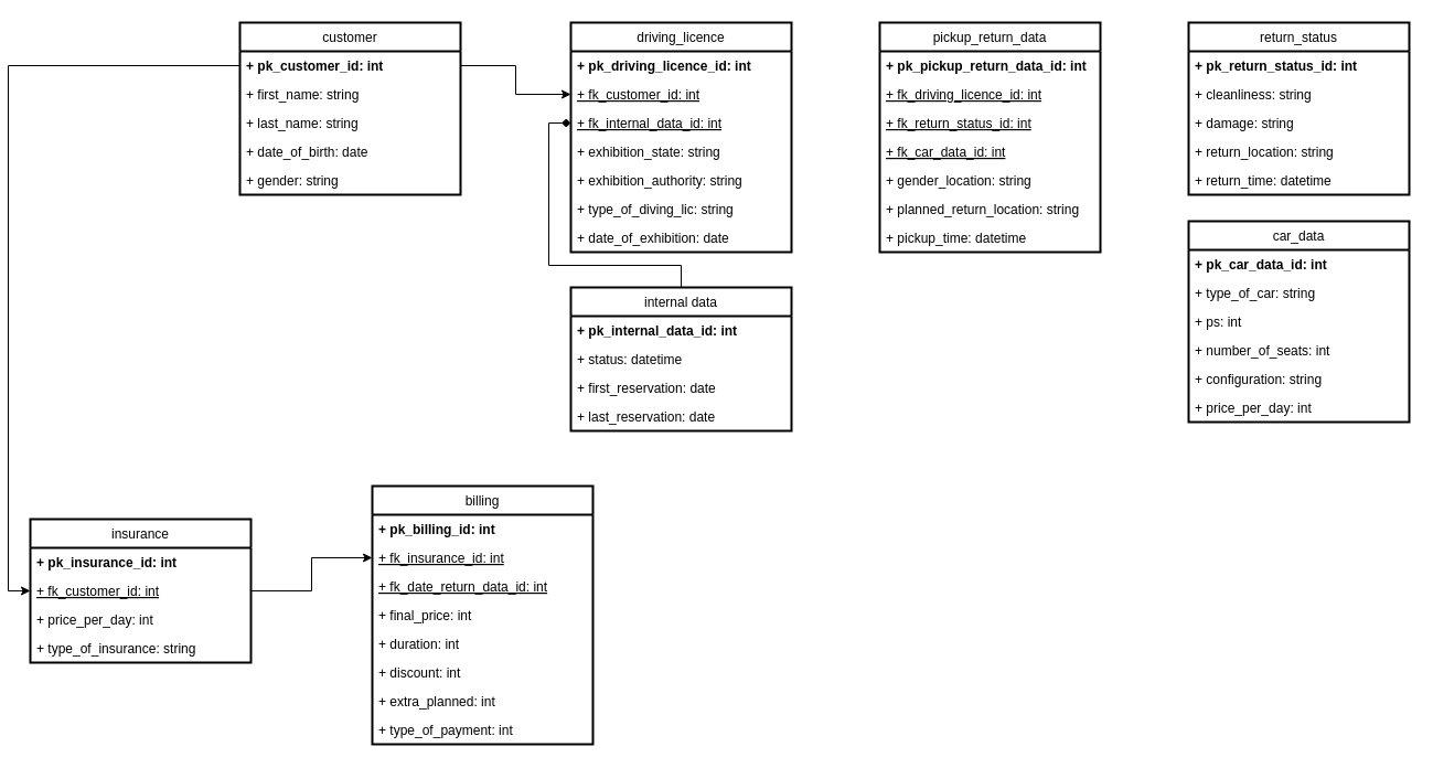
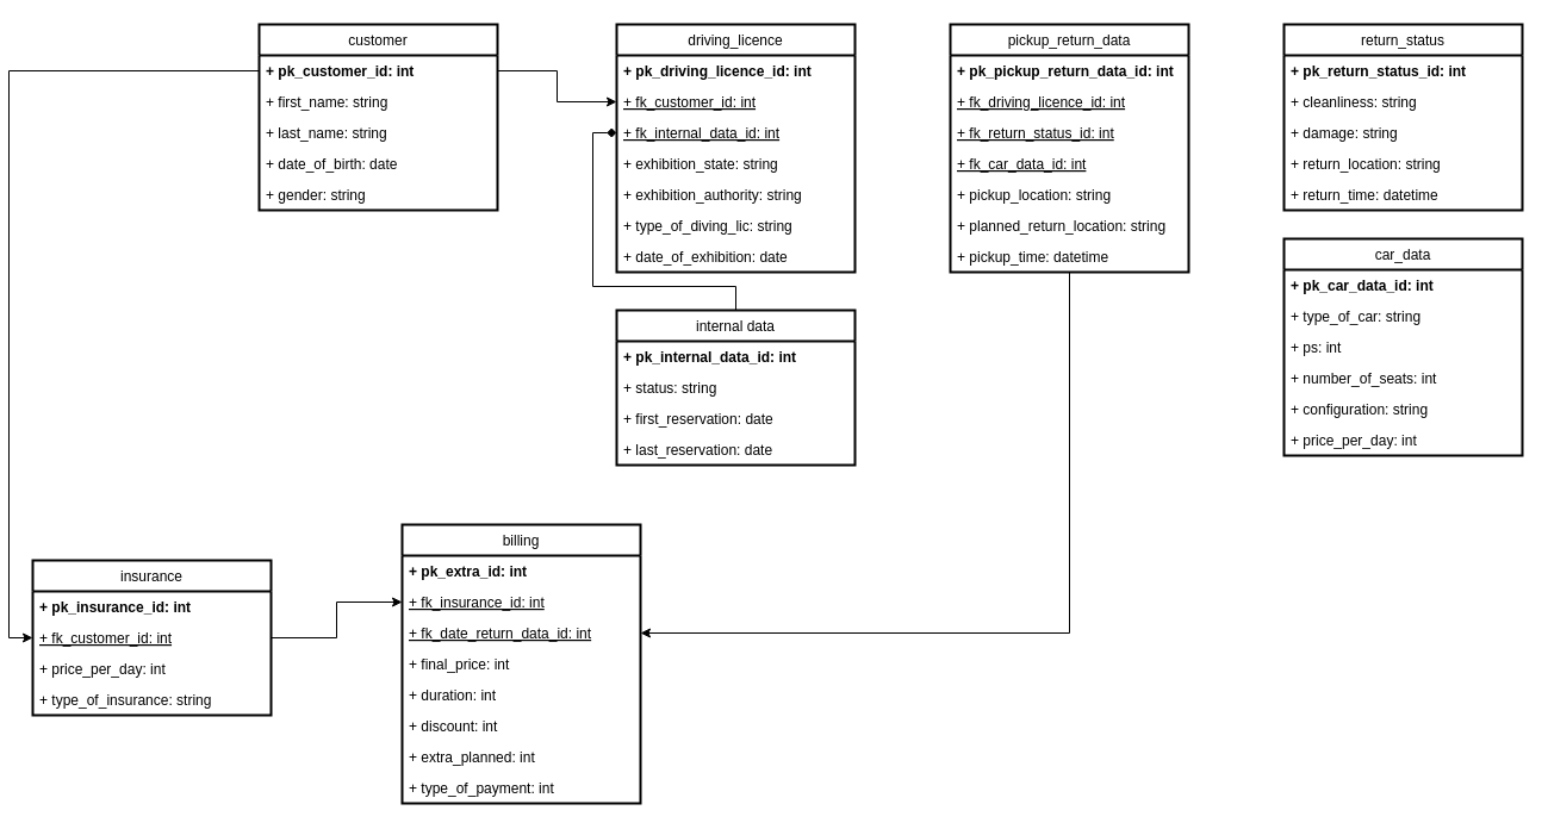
  <mxCell id="0" />
  <mxCell id="1" parent="0" />
  <mxCell id="2" value="customer" style="swimlane;fontStyle=0;childLayout=stackLayout;horizontal=1;startSize=26;fillColor=none;horizontalStack=0;resizeParent=1;resizeParentMax=0;resizeLast=0;collapsible=1;marginBottom=0;strokeWidth=2;" vertex="1" parent="1"><mxGeometry x="210" y="20" width="200" height="156" as="geometry" /></mxCell>
  <mxCell id="3" value="+ pk_customer_id: int" style="text;strokeColor=none;fillColor=none;align=left;verticalAlign=top;spacingLeft=4;spacingRight=4;overflow=hidden;rotatable=0;points=[[0,0.5],[1,0.5]];portConstraint=eastwest;fontStyle=1" vertex="1" parent="2"><mxGeometry y="26" width="200" height="26" as="geometry" /></mxCell>
  <mxCell id="4" value="+ first_name: string" style="text;strokeColor=none;fillColor=none;align=left;verticalAlign=top;spacingLeft=4;spacingRight=4;overflow=hidden;rotatable=0;points=[[0,0.5],[1,0.5]];portConstraint=eastwest;" vertex="1" parent="2"><mxGeometry y="52" width="200" height="26" as="geometry" /></mxCell>
  <mxCell id="5" value="+ last_name: string" style="text;strokeColor=none;fillColor=none;align=left;verticalAlign=top;spacingLeft=4;spacingRight=4;overflow=hidden;rotatable=0;points=[[0,0.5],[1,0.5]];portConstraint=eastwest;" vertex="1" parent="2"><mxGeometry y="78" width="200" height="26" as="geometry" /></mxCell>
  <mxCell id="6" value="+ date_of_birth: date" style="text;strokeColor=none;fillColor=none;align=left;verticalAlign=top;spacingLeft=4;spacingRight=4;overflow=hidden;rotatable=0;points=[[0,0.5],[1,0.5]];portConstraint=eastwest;" vertex="1" parent="2"><mxGeometry y="104" width="200" height="26" as="geometry" /></mxCell>
  <mxCell id="7" value="+ gender: string" style="text;strokeColor=none;fillColor=none;align=left;verticalAlign=top;spacingLeft=4;spacingRight=4;overflow=hidden;rotatable=0;points=[[0,0.5],[1,0.5]];portConstraint=eastwest;" vertex="1" parent="2"><mxGeometry y="130" width="200" height="26" as="geometry" /></mxCell>
  <mxCell id="8" value="driving_licence" style="swimlane;fontStyle=0;childLayout=stackLayout;horizontal=1;startSize=26;fillColor=none;horizontalStack=0;resizeParent=1;resizeParentMax=0;resizeLast=0;collapsible=1;marginBottom=0;strokeWidth=2;" vertex="1" parent="1"><mxGeometry x="510" y="20" width="200" height="208" as="geometry" /></mxCell>
  <mxCell id="9" value="+ pk_driving_licence_id: int" style="text;strokeColor=none;fillColor=none;align=left;verticalAlign=top;spacingLeft=4;spacingRight=4;overflow=hidden;rotatable=0;points=[[0,0.5],[1,0.5]];portConstraint=eastwest;fontStyle=1" vertex="1" parent="8"><mxGeometry y="26" width="200" height="26" as="geometry" /></mxCell>
  <mxCell id="10" value="+ fk_customer_id: int" style="text;strokeColor=none;fillColor=none;align=left;verticalAlign=top;spacingLeft=4;spacingRight=4;overflow=hidden;rotatable=0;points=[[0,0.5],[1,0.5]];portConstraint=eastwest;fontStyle=4" vertex="1" parent="8"><mxGeometry y="52" width="200" height="26" as="geometry" /></mxCell>
  <mxCell id="11" value="+ fk_internal_data_id: int" style="text;strokeColor=none;fillColor=none;align=left;verticalAlign=top;spacingLeft=4;spacingRight=4;overflow=hidden;rotatable=0;points=[[0,0.5],[1,0.5]];portConstraint=eastwest;fontStyle=4" vertex="1" parent="8"><mxGeometry y="78" width="200" height="26" as="geometry" /></mxCell>
  <mxCell id="12" value="+ exhibition_state: string" style="text;strokeColor=none;fillColor=none;align=left;verticalAlign=top;spacingLeft=4;spacingRight=4;overflow=hidden;rotatable=0;points=[[0,0.5],[1,0.5]];portConstraint=eastwest;" vertex="1" parent="8"><mxGeometry y="104" width="200" height="26" as="geometry" /></mxCell>
  <mxCell id="13" value="+ exhibition_authority: string" style="text;strokeColor=none;fillColor=none;align=left;verticalAlign=top;spacingLeft=4;spacingRight=4;overflow=hidden;rotatable=0;points=[[0,0.5],[1,0.5]];portConstraint=eastwest;" vertex="1" parent="8"><mxGeometry y="130" width="200" height="26" as="geometry" /></mxCell>
  <mxCell id="14" value="+ type_of_diving_lic: string" style="text;strokeColor=none;fillColor=none;align=left;verticalAlign=top;spacingLeft=4;spacingRight=4;overflow=hidden;rotatable=0;points=[[0,0.5],[1,0.5]];portConstraint=eastwest;" vertex="1" parent="8"><mxGeometry y="156" width="200" height="26" as="geometry" /></mxCell>
  <mxCell id="15" value="+ date_of_exhibition: date" style="text;strokeColor=none;fillColor=none;align=left;verticalAlign=top;spacingLeft=4;spacingRight=4;overflow=hidden;rotatable=0;points=[[0,0.5],[1,0.5]];portConstraint=eastwest;" vertex="1" parent="8"><mxGeometry y="182" width="200" height="26" as="geometry" /></mxCell>
  <mxCell id="16" style="edgeStyle=orthogonalEdgeStyle;rounded=0;orthogonalLoop=1;jettySize=auto;html=1;exitX=0.5;exitY=0;exitDx=0;exitDy=0;entryX=0;entryY=0.5;entryDx=0;entryDy=0;endArrow=diamond;endFill=1;strokeWidth=1;" edge="1" parent="1" source="17" target="11"><mxGeometry relative="1" as="geometry"><Array as="points"><mxPoint x="610" y="240" /><mxPoint x="490" y="240" /><mxPoint x="490" y="111" /></Array></mxGeometry></mxCell>
  <mxCell id="17" value="internal data" style="swimlane;fontStyle=0;childLayout=stackLayout;horizontal=1;startSize=26;fillColor=none;horizontalStack=0;resizeParent=1;resizeParentMax=0;resizeLast=0;collapsible=1;marginBottom=0;strokeWidth=2;" vertex="1" parent="1"><mxGeometry x="510" y="260" width="200" height="130" as="geometry" /></mxCell>
  <mxCell id="18" value="+ pk_internal_data_id: int" style="text;strokeColor=none;fillColor=none;align=left;verticalAlign=top;spacingLeft=4;spacingRight=4;overflow=hidden;rotatable=0;points=[[0,0.5],[1,0.5]];portConstraint=eastwest;fontStyle=1" vertex="1" parent="17"><mxGeometry y="26" width="200" height="26" as="geometry" /></mxCell>
- <mxCell id="19" value="+ status: datetime" style="text;strokeColor=none;fillColor=none;align=left;verticalAlign=top;spacingLeft=4;spacingRight=4;overflow=hidden;rotatable=0;points=[[0,0.5],[1,0.5]];portConstraint=eastwest;" vertex="1" parent="17"><mxGeometry y="52" width="200" height="26" as="geometry" /></mxCell>
+ <mxCell id="19" value="+ status: string" style="text;strokeColor=none;fillColor=none;align=left;verticalAlign=top;spacingLeft=4;spacingRight=4;overflow=hidden;rotatable=0;points=[[0,0.5],[1,0.5]];portConstraint=eastwest;" vertex="1" parent="17"><mxGeometry y="52" width="200" height="26" as="geometry" /></mxCell>
  <mxCell id="20" value="+ first_reservation: date" style="text;strokeColor=none;fillColor=none;align=left;verticalAlign=top;spacingLeft=4;spacingRight=4;overflow=hidden;rotatable=0;points=[[0,0.5],[1,0.5]];portConstraint=eastwest;" vertex="1" parent="17"><mxGeometry y="78" width="200" height="26" as="geometry" /></mxCell>
  <mxCell id="21" value="+ last_reservation: date" style="text;strokeColor=none;fillColor=none;align=left;verticalAlign=top;spacingLeft=4;spacingRight=4;overflow=hidden;rotatable=0;points=[[0,0.5],[1,0.5]];portConstraint=eastwest;" vertex="1" parent="17"><mxGeometry y="104" width="200" height="26" as="geometry" /></mxCell>
+ <mxCell id="22" style="edgeStyle=orthogonalEdgeStyle;rounded=0;orthogonalLoop=1;jettySize=auto;html=1;exitX=0.5;exitY=1;exitDx=0;exitDy=0;entryX=1;entryY=0.5;entryDx=0;entryDy=0;endArrow=classic;endFill=1;strokeWidth=1;" edge="1" parent="1" source="23" target="52"><mxGeometry relative="1" as="geometry" /></mxCell>
  <mxCell id="23" value="pickup_return_data" style="swimlane;fontStyle=0;childLayout=stackLayout;horizontal=1;startSize=26;fillColor=none;horizontalStack=0;resizeParent=1;resizeParentMax=0;resizeLast=0;collapsible=1;marginBottom=0;strokeWidth=2;" vertex="1" parent="1"><mxGeometry x="790" y="20" width="200" height="208" as="geometry" /></mxCell>
  <mxCell id="24" value="+ pk_pickup_return_data_id: int" style="text;strokeColor=none;fillColor=none;align=left;verticalAlign=top;spacingLeft=4;spacingRight=4;overflow=hidden;rotatable=0;points=[[0,0.5],[1,0.5]];portConstraint=eastwest;fontStyle=1" vertex="1" parent="23"><mxGeometry y="26" width="200" height="26" as="geometry" /></mxCell>
  <mxCell id="25" value="+ fk_driving_licence_id: int" style="text;strokeColor=none;fillColor=none;align=left;verticalAlign=top;spacingLeft=4;spacingRight=4;overflow=hidden;rotatable=0;points=[[0,0.5],[1,0.5]];portConstraint=eastwest;fontStyle=4" vertex="1" parent="23"><mxGeometry y="52" width="200" height="26" as="geometry" /></mxCell>
  <mxCell id="26" value="+ fk_return_status_id: int" style="text;strokeColor=none;fillColor=none;align=left;verticalAlign=top;spacingLeft=4;spacingRight=4;overflow=hidden;rotatable=0;points=[[0,0.5],[1,0.5]];portConstraint=eastwest;fontStyle=4" vertex="1" parent="23"><mxGeometry y="78" width="200" height="26" as="geometry" /></mxCell>
  <mxCell id="27" value="+ fk_car_data_id: int" style="text;strokeColor=none;fillColor=none;align=left;verticalAlign=top;spacingLeft=4;spacingRight=4;overflow=hidden;rotatable=0;points=[[0,0.5],[1,0.5]];portConstraint=eastwest;fontStyle=4" vertex="1" parent="23"><mxGeometry y="104" width="200" height="26" as="geometry" /></mxCell>
- <mxCell id="28" value="+ gender_location: string" style="text;strokeColor=none;fillColor=none;align=left;verticalAlign=top;spacingLeft=4;spacingRight=4;overflow=hidden;rotatable=0;points=[[0,0.5],[1,0.5]];portConstraint=eastwest;" vertex="1" parent="23"><mxGeometry y="130" width="200" height="26" as="geometry" /></mxCell>
+ <mxCell id="28" value="+ pickup_location: string" style="text;strokeColor=none;fillColor=none;align=left;verticalAlign=top;spacingLeft=4;spacingRight=4;overflow=hidden;rotatable=0;points=[[0,0.5],[1,0.5]];portConstraint=eastwest;" vertex="1" parent="23"><mxGeometry y="130" width="200" height="26" as="geometry" /></mxCell>
  <mxCell id="29" value="+ planned_return_location: string" style="text;strokeColor=none;fillColor=none;align=left;verticalAlign=top;spacingLeft=4;spacingRight=4;overflow=hidden;rotatable=0;points=[[0,0.5],[1,0.5]];portConstraint=eastwest;" vertex="1" parent="23"><mxGeometry y="156" width="200" height="26" as="geometry" /></mxCell>
  <mxCell id="30" value="+ pickup_time: datetime" style="text;strokeColor=none;fillColor=none;align=left;verticalAlign=top;spacingLeft=4;spacingRight=4;overflow=hidden;rotatable=0;points=[[0,0.5],[1,0.5]];portConstraint=eastwest;" vertex="1" parent="23"><mxGeometry y="182" width="200" height="26" as="geometry" /></mxCell>
  <mxCell id="31" value="return_status" style="swimlane;fontStyle=0;childLayout=stackLayout;horizontal=1;startSize=26;fillColor=none;horizontalStack=0;resizeParent=1;resizeParentMax=0;resizeLast=0;collapsible=1;marginBottom=0;strokeWidth=2;" vertex="1" parent="1"><mxGeometry x="1070" y="20" width="200" height="156" as="geometry" /></mxCell>
  <mxCell id="32" value="+ pk_return_status_id: int" style="text;strokeColor=none;fillColor=none;align=left;verticalAlign=top;spacingLeft=4;spacingRight=4;overflow=hidden;rotatable=0;points=[[0,0.5],[1,0.5]];portConstraint=eastwest;fontStyle=1" vertex="1" parent="31"><mxGeometry y="26" width="200" height="26" as="geometry" /></mxCell>
  <mxCell id="33" value="+ cleanliness: string" style="text;strokeColor=none;fillColor=none;align=left;verticalAlign=top;spacingLeft=4;spacingRight=4;overflow=hidden;rotatable=0;points=[[0,0.5],[1,0.5]];portConstraint=eastwest;" vertex="1" parent="31"><mxGeometry y="52" width="200" height="26" as="geometry" /></mxCell>
  <mxCell id="34" value="+ damage: string" style="text;strokeColor=none;fillColor=none;align=left;verticalAlign=top;spacingLeft=4;spacingRight=4;overflow=hidden;rotatable=0;points=[[0,0.5],[1,0.5]];portConstraint=eastwest;" vertex="1" parent="31"><mxGeometry y="78" width="200" height="26" as="geometry" /></mxCell>
  <mxCell id="35" value="+ return_location: string" style="text;strokeColor=none;fillColor=none;align=left;verticalAlign=top;spacingLeft=4;spacingRight=4;overflow=hidden;rotatable=0;points=[[0,0.5],[1,0.5]];portConstraint=eastwest;" vertex="1" parent="31"><mxGeometry y="104" width="200" height="26" as="geometry" /></mxCell>
  <mxCell id="36" value="+ return_time: datetime" style="text;strokeColor=none;fillColor=none;align=left;verticalAlign=top;spacingLeft=4;spacingRight=4;overflow=hidden;rotatable=0;points=[[0,0.5],[1,0.5]];portConstraint=eastwest;" vertex="1" parent="31"><mxGeometry y="130" width="200" height="26" as="geometry" /></mxCell>
  <mxCell id="37" value="car_data" style="swimlane;fontStyle=0;childLayout=stackLayout;horizontal=1;startSize=26;fillColor=none;horizontalStack=0;resizeParent=1;resizeParentMax=0;resizeLast=0;collapsible=1;marginBottom=0;strokeWidth=2;" vertex="1" parent="1"><mxGeometry x="1070" y="200" width="200" height="182" as="geometry" /></mxCell>
  <mxCell id="38" value="+ pk_car_data_id: int" style="text;strokeColor=none;fillColor=none;align=left;verticalAlign=top;spacingLeft=4;spacingRight=4;overflow=hidden;rotatable=0;points=[[0,0.5],[1,0.5]];portConstraint=eastwest;fontStyle=1" vertex="1" parent="37"><mxGeometry y="26" width="200" height="26" as="geometry" /></mxCell>
  <mxCell id="39" value="+ type_of_car: string" style="text;strokeColor=none;fillColor=none;align=left;verticalAlign=top;spacingLeft=4;spacingRight=4;overflow=hidden;rotatable=0;points=[[0,0.5],[1,0.5]];portConstraint=eastwest;" vertex="1" parent="37"><mxGeometry y="52" width="200" height="26" as="geometry" /></mxCell>
  <mxCell id="40" value="+ ps: int" style="text;strokeColor=none;fillColor=none;align=left;verticalAlign=top;spacingLeft=4;spacingRight=4;overflow=hidden;rotatable=0;points=[[0,0.5],[1,0.5]];portConstraint=eastwest;" vertex="1" parent="37"><mxGeometry y="78" width="200" height="26" as="geometry" /></mxCell>
  <mxCell id="41" value="+ number_of_seats: int" style="text;strokeColor=none;fillColor=none;align=left;verticalAlign=top;spacingLeft=4;spacingRight=4;overflow=hidden;rotatable=0;points=[[0,0.5],[1,0.5]];portConstraint=eastwest;" vertex="1" parent="37"><mxGeometry y="104" width="200" height="26" as="geometry" /></mxCell>
  <mxCell id="42" value="+ configuration: string" style="text;strokeColor=none;fillColor=none;align=left;verticalAlign=top;spacingLeft=4;spacingRight=4;overflow=hidden;rotatable=0;points=[[0,0.5],[1,0.5]];portConstraint=eastwest;" vertex="1" parent="37"><mxGeometry y="130" width="200" height="26" as="geometry" /></mxCell>
  <mxCell id="43" value="+ price_per_day: int" style="text;strokeColor=none;fillColor=none;align=left;verticalAlign=top;spacingLeft=4;spacingRight=4;overflow=hidden;rotatable=0;points=[[0,0.5],[1,0.5]];portConstraint=eastwest;" vertex="1" parent="37"><mxGeometry y="156" width="200" height="26" as="geometry" /></mxCell>
  <mxCell id="44" value="insurance" style="swimlane;fontStyle=0;childLayout=stackLayout;horizontal=1;startSize=26;fillColor=none;horizontalStack=0;resizeParent=1;resizeParentMax=0;resizeLast=0;collapsible=1;marginBottom=0;strokeWidth=2;" vertex="1" parent="1"><mxGeometry x="20" y="470" width="200" height="130" as="geometry" /></mxCell>
  <mxCell id="45" value="+ pk_insurance_id: int" style="text;strokeColor=none;fillColor=none;align=left;verticalAlign=top;spacingLeft=4;spacingRight=4;overflow=hidden;rotatable=0;points=[[0,0.5],[1,0.5]];portConstraint=eastwest;fontStyle=1" vertex="1" parent="44"><mxGeometry y="26" width="200" height="26" as="geometry" /></mxCell>
  <mxCell id="46" value="+ fk_customer_id: int" style="text;strokeColor=none;fillColor=none;align=left;verticalAlign=top;spacingLeft=4;spacingRight=4;overflow=hidden;rotatable=0;points=[[0,0.5],[1,0.5]];portConstraint=eastwest;fontStyle=4" vertex="1" parent="44"><mxGeometry y="52" width="200" height="26" as="geometry" /></mxCell>
  <mxCell id="47" value="+ price_per_day: int" style="text;strokeColor=none;fillColor=none;align=left;verticalAlign=top;spacingLeft=4;spacingRight=4;overflow=hidden;rotatable=0;points=[[0,0.5],[1,0.5]];portConstraint=eastwest;" vertex="1" parent="44"><mxGeometry y="78" width="200" height="26" as="geometry" /></mxCell>
  <mxCell id="48" value="+ type_of_insurance: string" style="text;strokeColor=none;fillColor=none;align=left;verticalAlign=top;spacingLeft=4;spacingRight=4;overflow=hidden;rotatable=0;points=[[0,0.5],[1,0.5]];portConstraint=eastwest;" vertex="1" parent="44"><mxGeometry y="104" width="200" height="26" as="geometry" /></mxCell>
  <mxCell id="49" value="billing" style="swimlane;fontStyle=0;childLayout=stackLayout;horizontal=1;startSize=26;fillColor=none;horizontalStack=0;resizeParent=1;resizeParentMax=0;resizeLast=0;collapsible=1;marginBottom=0;strokeWidth=2;" vertex="1" parent="1"><mxGeometry x="330" y="440" width="200" height="234" as="geometry" /></mxCell>
- <mxCell id="50" value="+ pk_billing_id: int" style="text;strokeColor=none;fillColor=none;align=left;verticalAlign=top;spacingLeft=4;spacingRight=4;overflow=hidden;rotatable=0;points=[[0,0.5],[1,0.5]];portConstraint=eastwest;fontStyle=1" vertex="1" parent="49"><mxGeometry y="26" width="200" height="26" as="geometry" /></mxCell>
+ <mxCell id="50" value="+ pk_extra_id: int" style="text;strokeColor=none;fillColor=none;align=left;verticalAlign=top;spacingLeft=4;spacingRight=4;overflow=hidden;rotatable=0;points=[[0,0.5],[1,0.5]];portConstraint=eastwest;fontStyle=1" vertex="1" parent="49"><mxGeometry y="26" width="200" height="26" as="geometry" /></mxCell>
  <mxCell id="51" value="+ fk_insurance_id: int" style="text;strokeColor=none;fillColor=none;align=left;verticalAlign=top;spacingLeft=4;spacingRight=4;overflow=hidden;rotatable=0;points=[[0,0.5],[1,0.5]];portConstraint=eastwest;fontStyle=4" vertex="1" parent="49"><mxGeometry y="52" width="200" height="26" as="geometry" /></mxCell>
  <mxCell id="52" value="+ fk_date_return_data_id: int" style="text;strokeColor=none;fillColor=none;align=left;verticalAlign=top;spacingLeft=4;spacingRight=4;overflow=hidden;rotatable=0;points=[[0,0.5],[1,0.5]];portConstraint=eastwest;fontStyle=4" vertex="1" parent="49"><mxGeometry y="78" width="200" height="26" as="geometry" /></mxCell>
  <mxCell id="53" value="+ final_price: int" style="text;strokeColor=none;fillColor=none;align=left;verticalAlign=top;spacingLeft=4;spacingRight=4;overflow=hidden;rotatable=0;points=[[0,0.5],[1,0.5]];portConstraint=eastwest;" vertex="1" parent="49"><mxGeometry y="104" width="200" height="26" as="geometry" /></mxCell>
  <mxCell id="54" value="+ duration: int" style="text;strokeColor=none;fillColor=none;align=left;verticalAlign=top;spacingLeft=4;spacingRight=4;overflow=hidden;rotatable=0;points=[[0,0.5],[1,0.5]];portConstraint=eastwest;" vertex="1" parent="49"><mxGeometry y="130" width="200" height="26" as="geometry" /></mxCell>
  <mxCell id="55" value="+ discount: int" style="text;strokeColor=none;fillColor=none;align=left;verticalAlign=top;spacingLeft=4;spacingRight=4;overflow=hidden;rotatable=0;points=[[0,0.5],[1,0.5]];portConstraint=eastwest;" vertex="1" parent="49"><mxGeometry y="156" width="200" height="26" as="geometry" /></mxCell>
  <mxCell id="56" value="+ extra_planned: int" style="text;strokeColor=none;fillColor=none;align=left;verticalAlign=top;spacingLeft=4;spacingRight=4;overflow=hidden;rotatable=0;points=[[0,0.5],[1,0.5]];portConstraint=eastwest;" vertex="1" parent="49"><mxGeometry y="182" width="200" height="26" as="geometry" /></mxCell>
  <mxCell id="57" value="+ type_of_payment: int" style="text;strokeColor=none;fillColor=none;align=left;verticalAlign=top;spacingLeft=4;spacingRight=4;overflow=hidden;rotatable=0;points=[[0,0.5],[1,0.5]];portConstraint=eastwest;" vertex="1" parent="49"><mxGeometry y="208" width="200" height="26" as="geometry" /></mxCell>
  <mxCell id="58" style="edgeStyle=orthogonalEdgeStyle;rounded=0;orthogonalLoop=1;jettySize=auto;html=1;exitX=1;exitY=0.25;exitDx=0;exitDy=0;entryX=0;entryY=0.5;entryDx=0;entryDy=0;endArrow=classic;endFill=1;strokeWidth=1;" edge="1" parent="1" source="2" target="10"><mxGeometry relative="1" as="geometry" /></mxCell>
  <mxCell id="59" style="edgeStyle=orthogonalEdgeStyle;rounded=0;orthogonalLoop=1;jettySize=auto;html=1;exitX=1;exitY=0.5;exitDx=0;exitDy=0;entryX=0;entryY=0.5;entryDx=0;entryDy=0;endArrow=classic;endFill=1;strokeWidth=1;" edge="1" parent="1" source="46" target="51"><mxGeometry relative="1" as="geometry" /></mxCell>
  <mxCell id="60" style="edgeStyle=orthogonalEdgeStyle;rounded=0;orthogonalLoop=1;jettySize=auto;html=1;exitX=0;exitY=0.5;exitDx=0;exitDy=0;entryX=0;entryY=0.5;entryDx=0;entryDy=0;endArrow=classic;endFill=1;strokeWidth=1;" edge="1" parent="1" source="3" target="46"><mxGeometry relative="1" as="geometry" /></mxCell>
